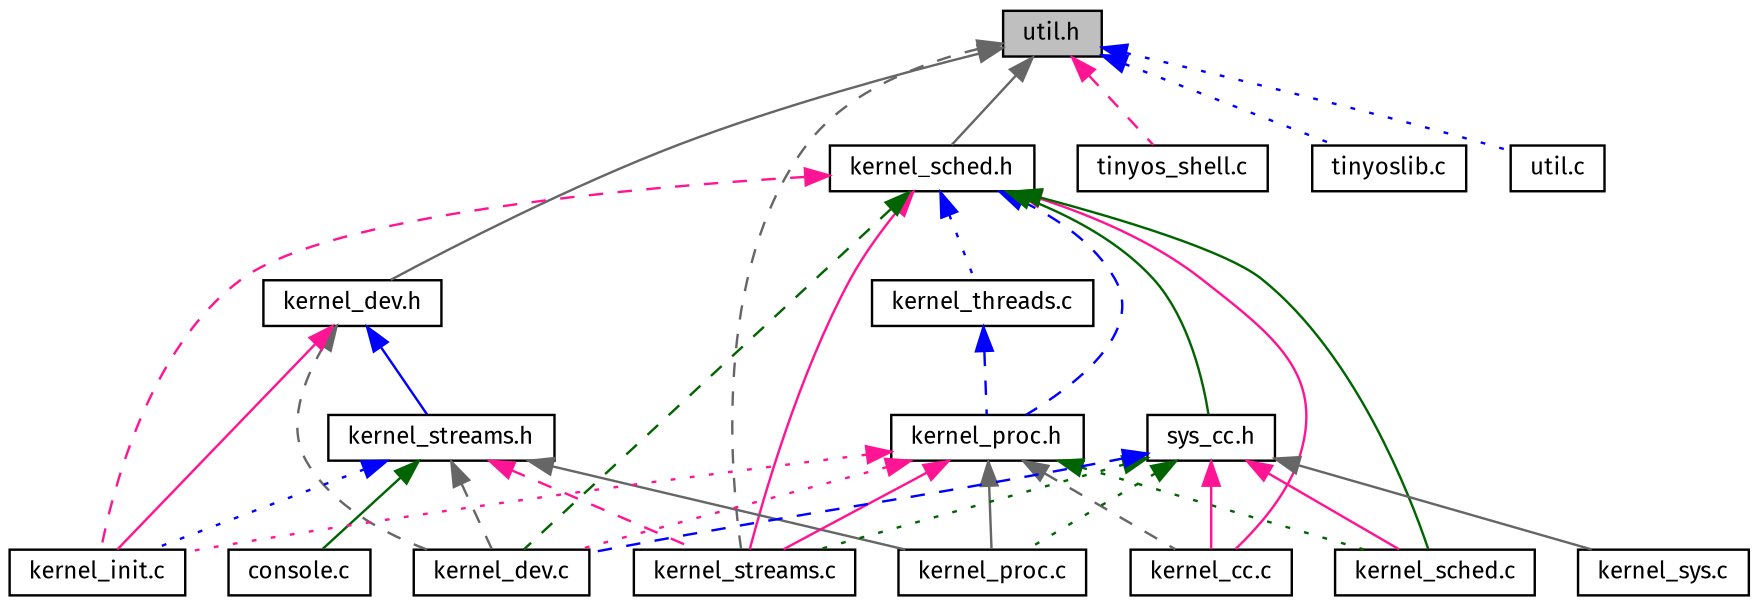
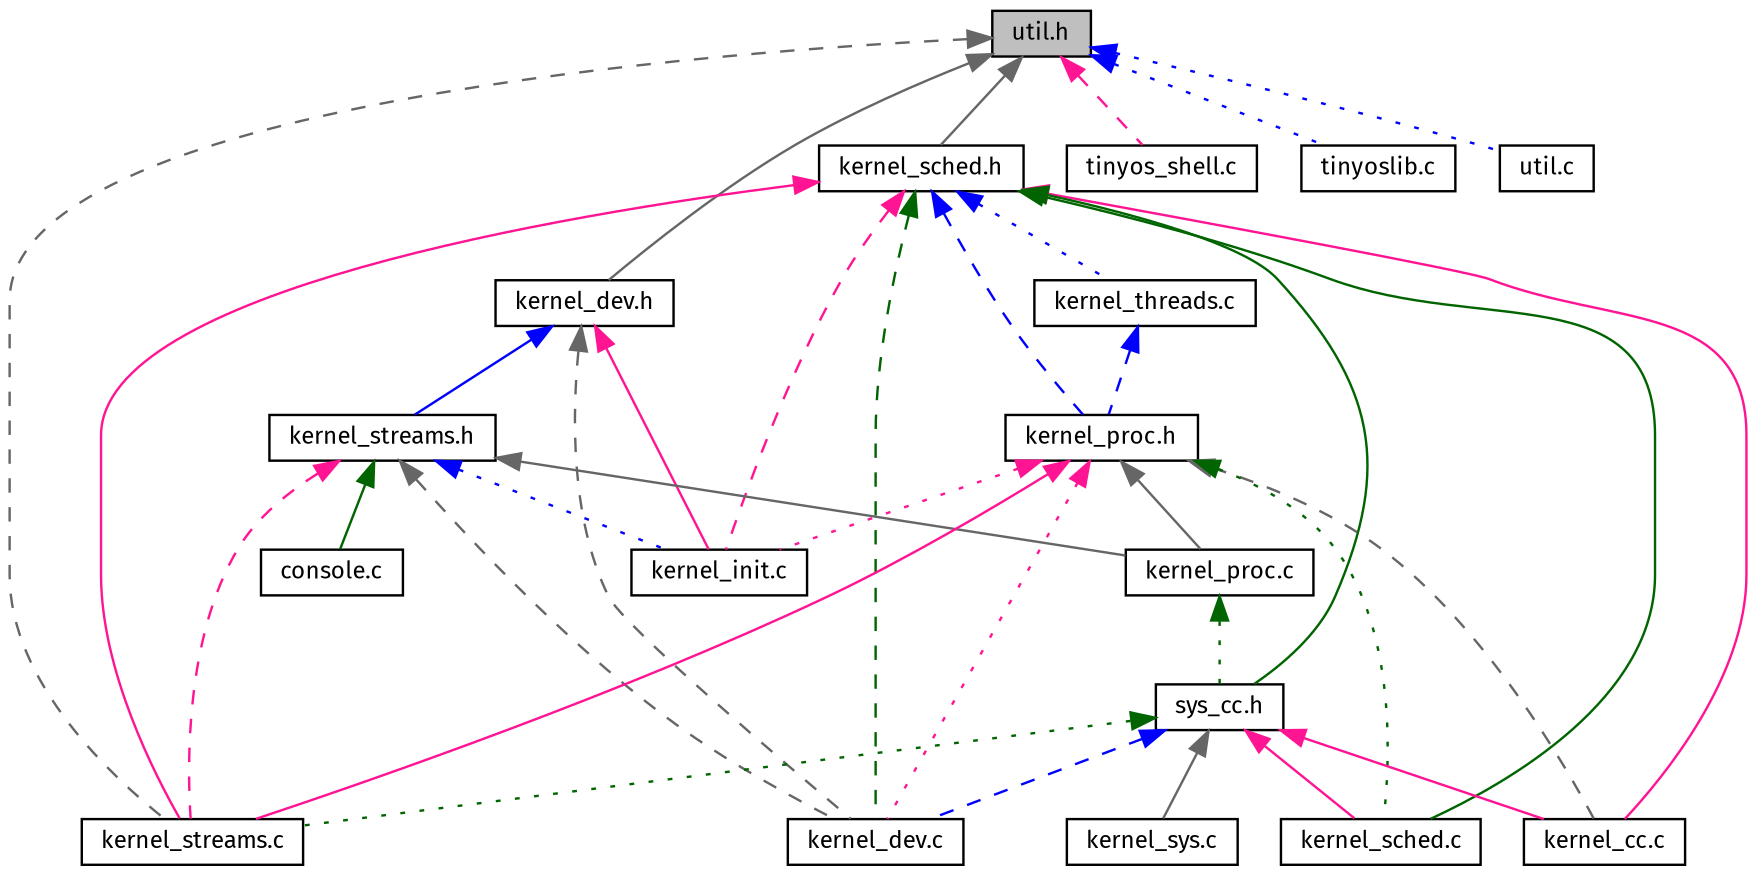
  digraph {
    fontname="Fira Sans"
    node [color=black fillcolor=white fontname="Fira Sans" fontsize=10 shape=record style=filled]
    edge [color=deeppink dir=back fontname="Fira Sans" fontsize=10 labelfontname=Helvetica labelfontsize=10 style=solid]
    n1 [fillcolor=grey75 fontcolor=black height=0.2 label="util.h" width=0.4]
    n2 [height=0.2 label="kernel_dev.h" width=0.4]
    n3 [height=0.2 label="kernel_streams.c" width=0.4]
    n4 [height=0.2 label="kernel_sched.h" width=0.4]
    n5 [height=0.2 label="tinyos_shell.c" width=0.4]
    n6 [height=0.2 label="tinyoslib.c" width=0.4]
    n7 [height=0.2 label="util.c" width=0.4]
    n8 [height=0.2 label="kernel_streams.h" width=0.4]
    n9 [height=0.2 label="kernel_dev.c" width=0.4]
    n10 [height=0.2 label="kernel_init.c" width=0.4]
    n11 [height=0.2 label="kernel_cc.c" width=0.4]
    n12 [height=0.2 label="kernel_proc.h" width=0.4]
    n13 [height=0.2 label="kernel_sched.c" width=0.4]
    n14 [height=0.2 label="kernel_threads.c" width=0.4]
    n15 [height=0.2 label="sys_cc.h" width=0.4]
    n16 [height=0.2 label="console.c" width=0.4]
    n17 [height=0.2 label="kernel_proc.c" width=0.4]
    n18 [height=0.2 label="kernel_sys.c" width=0.4]
    n1 -> n2 [color=gray40]
    n1 -> n3 [color=gray40 style=dashed]
    n1 -> n4 [color=gray40]
    n1 -> n5 [style=dashed]
    n1 -> n6 [color=blue style=dotted]
    n1 -> n7 [color=blue style=dotted]
    n2 -> n8 [color=blue]
    n2 -> n9 [color=gray40 style=dashed]
    n2 -> n10
    n4 -> n3
    n4 -> n9 [color=darkgreen style=dashed]
    n4 -> n10 [style=dashed]
    n4 -> n11
    n4 -> n12 [color=blue style=dashed]
    n4 -> n13 [color=darkgreen]
    n4 -> n14 [color=blue style=dotted]
    n4 -> n15 [color=darkgreen]
    n8 -> n3 [style=dashed]
    n8 -> n9 [color=gray40 style=dashed]
    n8 -> n10 [color=blue style=dotted]
    n8 -> n16 [color=darkgreen]
    n8 -> n17 [color=gray40]
    n12 -> n3
    n12 -> n9 [style=dotted]
    n12 -> n10 [style=dotted]
    n12 -> n11 [color=gray40 style=dashed]
    n12 -> n13 [color=darkgreen style=dotted]
    n12 -> n17 [color=gray40]
    n14 -> n12 [color=blue style=dashed]
    n15 -> n3 [color=darkgreen style=dotted]
    n15 -> n9 [color=blue style=dashed]
    n15 -> n11
    n15 -> n13
-   n15 -> n17 [color=darkgreen style=dotted]
+   n17 -> n15 [color=darkgreen style=dotted]
    n15 -> n18 [color=gray40]
  }
